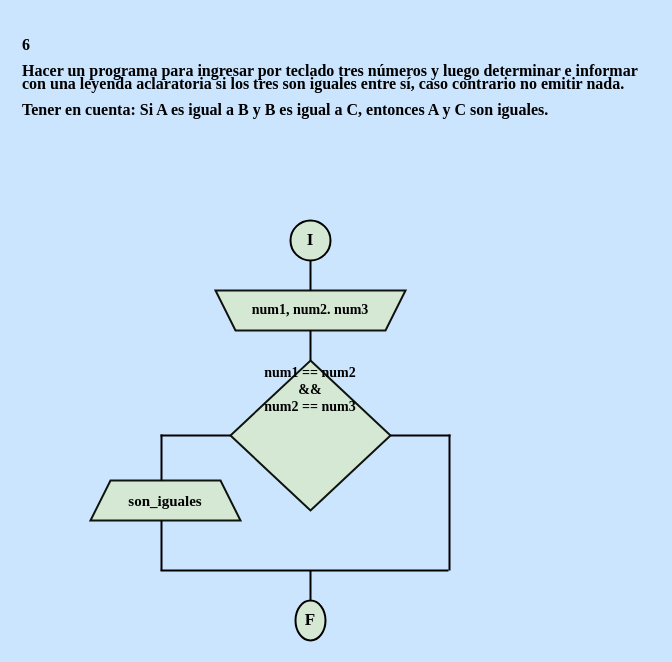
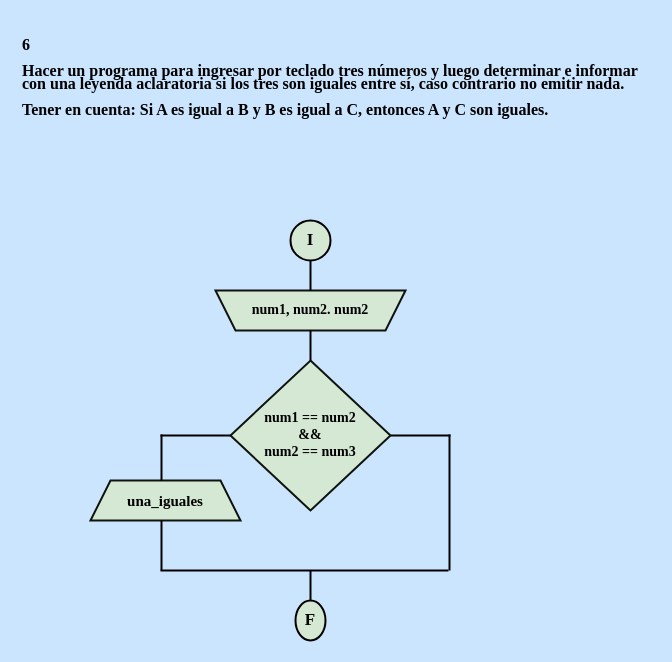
  <mxCell id="0" />
  <mxCell id="1" parent="0" />
  <mxCell id="2" value="&lt;p style=&quot;line-height: 100%;&quot;&gt;&lt;b style=&quot;font-size: 16px;&quot;&gt;&lt;font face=&quot;Comic Sans MS&quot; color=&quot;#000000&quot;&gt;6&lt;br&gt;&lt;br&gt;Hacer un programa para ingresar por teclado tres números y luego determinar e informar con una leyenda aclaratoria si los tres son iguales entre sí, caso contrario no emitir nada.&lt;br&gt;&lt;br&gt;Tener en cuenta:  Si A es igual a B y B es igual a C, entonces A y C son iguales.&lt;/font&gt;&lt;/b&gt;&lt;/p&gt;" style="text;whiteSpace=wrap;html=1;fontFamily=Architects Daughter;fontSource=https%3A%2F%2Ffonts.googleapis.com%2Fcss%3Ffamily%3DArchitects%2BDaughter;" vertex="1" parent="1"><mxGeometry x="20" width="630" height="170" as="geometry" y="20" /></mxCell>
  <mxCell id="3" value="" style="group" vertex="1" connectable="0" parent="1"><mxGeometry x="90" y="220" width="364" height="420" as="geometry" /></mxCell>
  <mxCell id="4" value="" style="shape=trapezoid;perimeter=trapezoidPerimeter;whiteSpace=wrap;html=1;fixedSize=1;rounded=0;labelBackgroundColor=none;strokeColor=#121211;strokeWidth=2;align=center;verticalAlign=middle;fontFamily=Helvetica;fontSize=12;fontColor=default;fillColor=#d5e8d4;direction=west;container=1;aspect=fixed;" vertex="1" parent="3"><mxGeometry x="125" y="70" width="190" height="40" as="geometry"><mxRectangle x="-1020" y="-650" width="50" height="40" as="alternateBounds" /></mxGeometry></mxCell>
- <mxCell id="5" value="&lt;font face=&quot;Comic Sans MS&quot; color=&quot;#000000&quot;&gt;&lt;span style=&quot;font-size: 14px;&quot;&gt;&lt;b&gt;num1, num2. num3&lt;/b&gt;&lt;/span&gt;&lt;/font&gt;" style="text;strokeColor=none;align=center;fillColor=none;html=1;verticalAlign=middle;whiteSpace=wrap;rounded=0;fontFamily=Architects Daughter;fontSource=https%3A%2F%2Ffonts.googleapis.com%2Fcss%3Ffamily%3DArchitects%2BDaughter;aspect=fixed;" vertex="1" parent="4"><mxGeometry x="25" width="140" height="40" as="geometry" /></mxCell>
+ <mxCell id="5" value="&lt;font face=&quot;Comic Sans MS&quot; color=&quot;#000000&quot;&gt;&lt;span style=&quot;font-size: 14px;&quot;&gt;&lt;b&gt;num1, num2. num2&lt;/b&gt;&lt;/span&gt;&lt;/font&gt;" style="text;strokeColor=none;align=center;fillColor=none;html=1;verticalAlign=middle;whiteSpace=wrap;rounded=0;fontFamily=Architects Daughter;fontSource=https%3A%2F%2Ffonts.googleapis.com%2Fcss%3Ffamily%3DArchitects%2BDaughter;aspect=fixed;" vertex="1" parent="4"><mxGeometry x="25" width="140" height="40" as="geometry" /></mxCell>
  <mxCell id="6" value="" style="group;aspect=fixed;" vertex="1" connectable="0" parent="3"><mxGeometry x="190" width="60" height="40" as="geometry" /></mxCell>
  <mxCell id="7" value="" style="strokeWidth=2;html=1;shape=mxgraph.flowchart.start_2;whiteSpace=wrap;rounded=0;labelBackgroundColor=none;strokeColor=#000000;align=center;verticalAlign=middle;fontFamily=Helvetica;fontSize=12;fontColor=default;fillColor=#d5e8d4;aspect=fixed;" vertex="1" parent="6"><mxGeometry x="10" width="40" height="40" as="geometry" /></mxCell>
  <mxCell id="8" value="&lt;b&gt;&lt;font style=&quot;font-size: 17px;&quot; face=&quot;Comic Sans MS&quot; color=&quot;#000000&quot;&gt;I&lt;/font&gt;&lt;/b&gt;" style="text;strokeColor=none;align=center;fillColor=none;html=1;verticalAlign=middle;whiteSpace=wrap;rounded=0;fontFamily=Architects Daughter;fontSource=https%3A%2F%2Ffonts.googleapis.com%2Fcss%3Ffamily%3DArchitects%2BDaughter;aspect=fixed;" vertex="1" parent="6"><mxGeometry y="5" width="60" height="30" as="geometry" /></mxCell>
  <mxCell id="9" value="" style="group;aspect=fixed;" vertex="1" connectable="0" parent="3"><mxGeometry x="190" y="380" width="60" height="40" as="geometry" /></mxCell>
  <mxCell id="10" value="" style="strokeWidth=2;html=1;shape=mxgraph.flowchart.start_2;whiteSpace=wrap;rounded=0;labelBackgroundColor=none;strokeColor=#000000;align=center;verticalAlign=middle;fontFamily=Helvetica;fontSize=12;fontColor=default;fillColor=#d5e8d4;aspect=fixed;" vertex="1" parent="9"><mxGeometry x="15" width="30" height="40" as="geometry" /></mxCell>
  <mxCell id="11" value="&lt;b&gt;&lt;font face=&quot;Comic Sans MS&quot; style=&quot;font-size: 17px;&quot; color=&quot;#000000&quot;&gt;F&lt;/font&gt;&lt;/b&gt;" style="text;strokeColor=none;align=center;fillColor=none;html=1;verticalAlign=middle;whiteSpace=wrap;rounded=0;fontFamily=Architects Daughter;fontSource=https%3A%2F%2Ffonts.googleapis.com%2Fcss%3Ffamily%3DArchitects%2BDaughter;aspect=fixed;" vertex="1" parent="9"><mxGeometry y="5" width="60" height="30" as="geometry" /></mxCell>
  <mxCell id="12" value="" style="group;aspect=fixed;" vertex="1" connectable="0" parent="3"><mxGeometry x="140" y="140" width="160" height="150" as="geometry" /></mxCell>
  <mxCell id="13" value="" style="rhombus;whiteSpace=wrap;html=1;rounded=0;labelBackgroundColor=none;strokeColor=#0F140C;strokeWidth=2;align=center;verticalAlign=middle;fontFamily=Helvetica;fontSize=12;fontColor=default;fillColor=#d5e8d4;aspect=fixed;" vertex="1" parent="12"><mxGeometry width="160" height="150" as="geometry" /></mxCell>
- <mxCell id="14" value="&lt;b&gt;&lt;font color=&quot;#000000&quot; style=&quot;font-size: 14px;&quot; face=&quot;Comic Sans MS&quot;&gt;num1 == num2&lt;/font&gt;&lt;/b&gt;&lt;div&gt;&lt;b&gt;&lt;font color=&quot;#000000&quot; style=&quot;font-size: 14px;&quot; face=&quot;Comic Sans MS&quot;&gt;&amp;amp;&amp;amp;&lt;/font&gt;&lt;/b&gt;&lt;/div&gt;&lt;div&gt;&lt;b&gt;&lt;font color=&quot;#000000&quot; style=&quot;font-size: 14px;&quot; face=&quot;Comic Sans MS&quot;&gt;num2 == num3&lt;/font&gt;&lt;/b&gt;&lt;/div&gt;" style="text;strokeColor=none;align=center;fillColor=none;html=1;verticalAlign=middle;whiteSpace=wrap;rounded=0;fontFamily=Architects Daughter;fontSource=https%3A%2F%2Ffonts.googleapis.com%2Fcss%3Ffamily%3DArchitects%2BDaughter;aspect=fixed;" vertex="1" parent="12"><mxGeometry x="15" y="10" width="130" height="40" as="geometry" /></mxCell>
+ <mxCell id="14" value="&lt;b&gt;&lt;font color=&quot;#000000&quot; style=&quot;font-size: 14px;&quot; face=&quot;Comic Sans MS&quot;&gt;num1 == num2&lt;/font&gt;&lt;/b&gt;&lt;div&gt;&lt;b&gt;&lt;font color=&quot;#000000&quot; style=&quot;font-size: 14px;&quot; face=&quot;Comic Sans MS&quot;&gt;&amp;amp;&amp;amp;&lt;/font&gt;&lt;/b&gt;&lt;/div&gt;&lt;div&gt;&lt;b&gt;&lt;font color=&quot;#000000&quot; style=&quot;font-size: 14px;&quot; face=&quot;Comic Sans MS&quot;&gt;num2 == num3&lt;/font&gt;&lt;/b&gt;&lt;/div&gt;" style="text;strokeColor=none;align=center;fillColor=none;html=1;verticalAlign=middle;whiteSpace=wrap;rounded=0;fontFamily=Architects Daughter;fontSource=https%3A%2F%2Ffonts.googleapis.com%2Fcss%3Ffamily%3DArchitects%2BDaughter;aspect=fixed;" vertex="1" parent="12"><mxGeometry x="15" y="55" width="130" height="40" as="geometry" /></mxCell>
  <mxCell id="15" value="" style="group;aspect=fixed;" vertex="1" connectable="0" parent="3"><mxGeometry y="260" width="150" height="40" as="geometry" /></mxCell>
  <mxCell id="16" value="" style="shape=trapezoid;perimeter=trapezoidPerimeter;whiteSpace=wrap;html=1;fixedSize=1;rounded=0;labelBackgroundColor=none;strokeColor=#0F140C;strokeWidth=2;align=center;verticalAlign=middle;fontFamily=Helvetica;fontSize=12;fontColor=default;fillColor=#d5e8d4;aspect=fixed;" vertex="1" parent="15"><mxGeometry width="150" height="40" as="geometry" /></mxCell>
- <mxCell id="17" value="&lt;font face=&quot;Comic Sans MS&quot; color=&quot;#000000&quot;&gt;&lt;span style=&quot;font-size: 15px;&quot;&gt;&lt;b&gt;son_iguales&lt;/b&gt;&lt;/span&gt;&lt;/font&gt;" style="text;strokeColor=none;align=center;fillColor=none;html=1;verticalAlign=middle;whiteSpace=wrap;rounded=0;fontFamily=Architects Daughter;fontSource=https%3A%2F%2Ffonts.googleapis.com%2Fcss%3Ffamily%3DArchitects%2BDaughter;aspect=fixed;" vertex="1" parent="15"><mxGeometry x="25" width="100" height="40" as="geometry" /></mxCell>
+ <mxCell id="17" value="&lt;font face=&quot;Comic Sans MS&quot; color=&quot;#000000&quot;&gt;&lt;span style=&quot;font-size: 15px;&quot;&gt;&lt;b&gt;una_iguales&lt;/b&gt;&lt;/span&gt;&lt;/font&gt;" style="text;strokeColor=none;align=center;fillColor=none;html=1;verticalAlign=middle;whiteSpace=wrap;rounded=0;fontFamily=Architects Daughter;fontSource=https%3A%2F%2Ffonts.googleapis.com%2Fcss%3Ffamily%3DArchitects%2BDaughter;aspect=fixed;" vertex="1" parent="15"><mxGeometry x="25" width="100" height="40" as="geometry" /></mxCell>
  <mxCell id="18" value="" style="line;strokeWidth=2;direction=south;html=1;hachureGap=4;fontFamily=Architects Daughter;fontSource=https://fonts.googleapis.com/css?family=Architects+Daughter;strokeColor=#000000;aspect=fixed;" vertex="1" parent="3"><mxGeometry x="66" y="214" width="10" height="46" as="geometry" /></mxCell>
  <mxCell id="19" value="" style="line;strokeWidth=2;direction=south;html=1;hachureGap=4;fontFamily=Architects Daughter;fontSource=https://fonts.googleapis.com/css?family=Architects+Daughter;strokeColor=#000000;aspect=fixed;" vertex="1" parent="3"><mxGeometry x="354" y="214" width="10" height="136" as="geometry" /></mxCell>
  <mxCell id="20" value="" style="line;strokeWidth=2;direction=south;html=1;hachureGap=4;fontFamily=Architects Daughter;fontSource=https://fonts.googleapis.com/css?family=Architects+Daughter;strokeColor=#000000;aspect=fixed;" vertex="1" parent="3"><mxGeometry x="215" y="40" width="10" height="30" as="geometry" /></mxCell>
  <mxCell id="21" value="" style="line;strokeWidth=2;direction=south;html=1;hachureGap=4;fontFamily=Architects Daughter;fontSource=https://fonts.googleapis.com/css?family=Architects+Daughter;strokeColor=#000000;aspect=fixed;" vertex="1" parent="3"><mxGeometry x="215" y="110" width="10" height="30" as="geometry" /></mxCell>
  <mxCell id="22" value="" style="line;strokeWidth=2;html=1;perimeter=backbonePerimeter;points=[];outlineConnect=0;hachureGap=4;fontFamily=Architects Daughter;fontSource=https://fonts.googleapis.com/css?family=Architects+Daughter;strokeColor=#000000;aspect=fixed;" vertex="1" parent="3"><mxGeometry x="70" y="345" width="288" height="10" as="geometry" /></mxCell>
  <mxCell id="23" value="" style="line;strokeWidth=2;html=1;perimeter=backbonePerimeter;points=[];outlineConnect=0;hachureGap=4;fontFamily=Architects Daughter;fontSource=https://fonts.googleapis.com/css?family=Architects+Daughter;strokeColor=#000000;aspect=fixed;" vertex="1" parent="3"><mxGeometry x="300" y="210" width="60" height="10" as="geometry" /></mxCell>
  <mxCell id="24" value="" style="line;strokeWidth=2;html=1;perimeter=backbonePerimeter;points=[];outlineConnect=0;hachureGap=4;fontFamily=Architects Daughter;fontSource=https://fonts.googleapis.com/css?family=Architects+Daughter;strokeColor=#000000;aspect=fixed;" vertex="1" parent="3"><mxGeometry x="70" y="210" width="70" height="10" as="geometry" /></mxCell>
  <mxCell id="25" value="" style="line;strokeWidth=2;direction=south;html=1;hachureGap=4;fontFamily=Architects Daughter;fontSource=https://fonts.googleapis.com/css?family=Architects+Daughter;strokeColor=#000000;aspect=fixed;" vertex="1" parent="3"><mxGeometry x="215" y="350" width="10" height="30" as="geometry" /></mxCell>
  <mxCell id="26" value="" style="line;strokeWidth=2;direction=south;html=1;hachureGap=4;fontFamily=Architects Daughter;fontSource=https://fonts.googleapis.com/css?family=Architects+Daughter;strokeColor=#000000;aspect=fixed;" vertex="1" parent="3"><mxGeometry x="66" y="300" width="10" height="50" as="geometry" /></mxCell>
